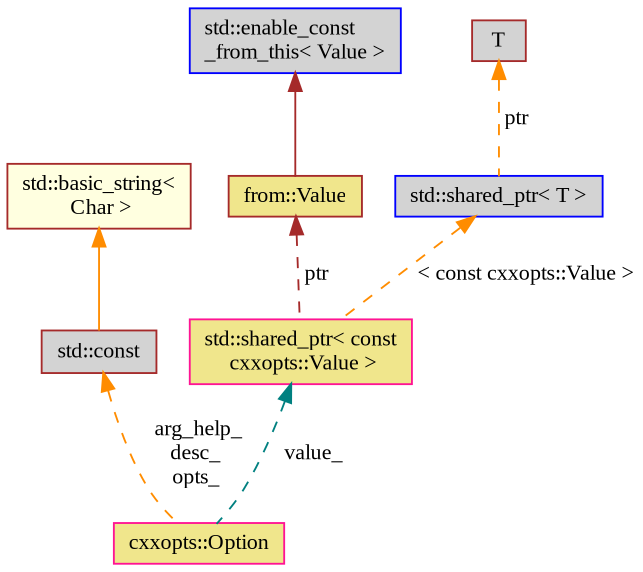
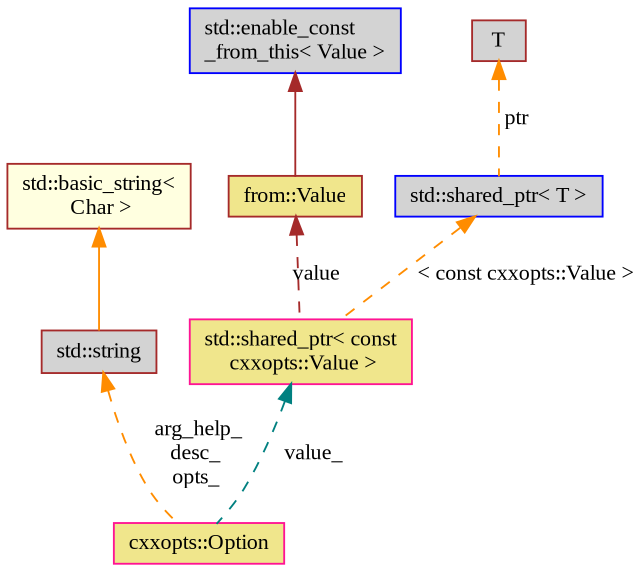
  digraph {
    fontname="Liberation Serif"
    node [color=brown fillcolor=lightgrey fontname="Liberation Serif" fontsize=12 shape=record style=filled]
    edge [color=darkorange dir=back fontname="Liberation Serif" fontsize=12 labelfontname=Helvetica labelfontsize=12 style=dashed]
    n1 [color=deeppink fillcolor=khaki fontcolor=black height=0.2 label="cxxopts::Option" width=0.4]
-   n2 [height=0.2 label="std::const" width=0.4]
+   n2 [height=0.2 label="std::string" width=0.4]
    n3 [fillcolor=lightyellow height=0.2 label="std::basic_string\<\l Char \>" width=0.4]
    n4 [color=deeppink fillcolor=khaki height=0.2 label="std::shared_ptr\< const\l cxxopts::Value \>" width=0.4]
    n5 [fillcolor=khaki height=0.2 label="from::Value" width=0.4]
    n6 [color=blue height=0.2 label="std::enable_const\l_from_this\< Value \>" width=0.4]
    n7 [color=blue height=0.2 label="std::shared_ptr\< T \>" width=0.4]
    n8 [height=0.2 label=T width=0.4]
    n2 -> n1 [label=" arg_help_\ndesc_\nopts_"]
    n3 -> n2 [style=solid]
    n4 -> n1 [color=teal label=" value_"]
-   n5 -> n4 [color=brown label=" ptr"]
+   n5 -> n4 [color=brown label=" value"]
    n6 -> n5 [color=brown style=solid]
    n7 -> n4 [label=" \< const cxxopts::Value \>"]
    n8 -> n7 [label=" ptr"]
  }
